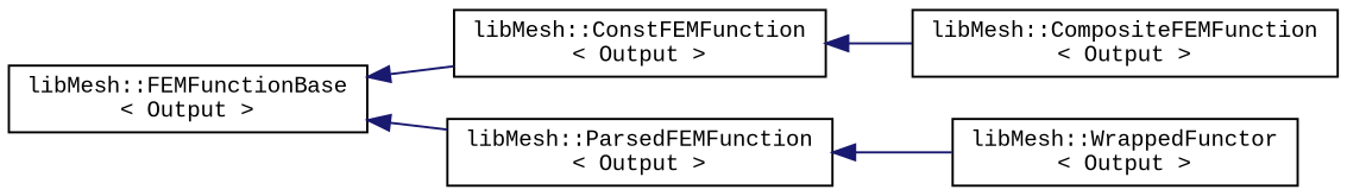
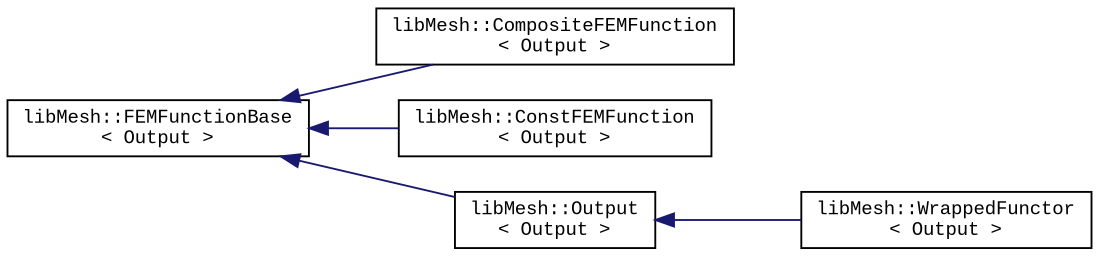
  digraph {
    fontname="Liberation Mono"
    rankdir=LR
    node [color=black fillcolor=white fontname="Liberation Mono" fontsize=10 shape=record style=filled]
    edge [color=midnightblue dir=back fontname="Liberation Mono" fontsize=10 labelfontname=FreeSans labelfontsize=10 style=solid]
    n1 [height=0.2 label="libMesh::FEMFunctionBase\l\< Output \>" width=0.4]
    n2 [height=0.2 label="libMesh::CompositeFEMFunction\l\< Output \>" width=0.4]
    n3 [height=0.2 label="libMesh::ConstFEMFunction\l\< Output \>" width=0.4]
-   n4 [height=0.2 label="libMesh::ParsedFEMFunction\l\< Output \>" width=0.4]
+   n4 [height=0.2 label="libMesh::Output\l\< Output \>" width=0.4]
    n5 [height=0.2 label="libMesh::WrappedFunctor\l\< Output \>" width=0.4]
-   n3 -> n2
+   n1 -> n2
    n1 -> n3
    n1 -> n4
    n4 -> n5
  }
